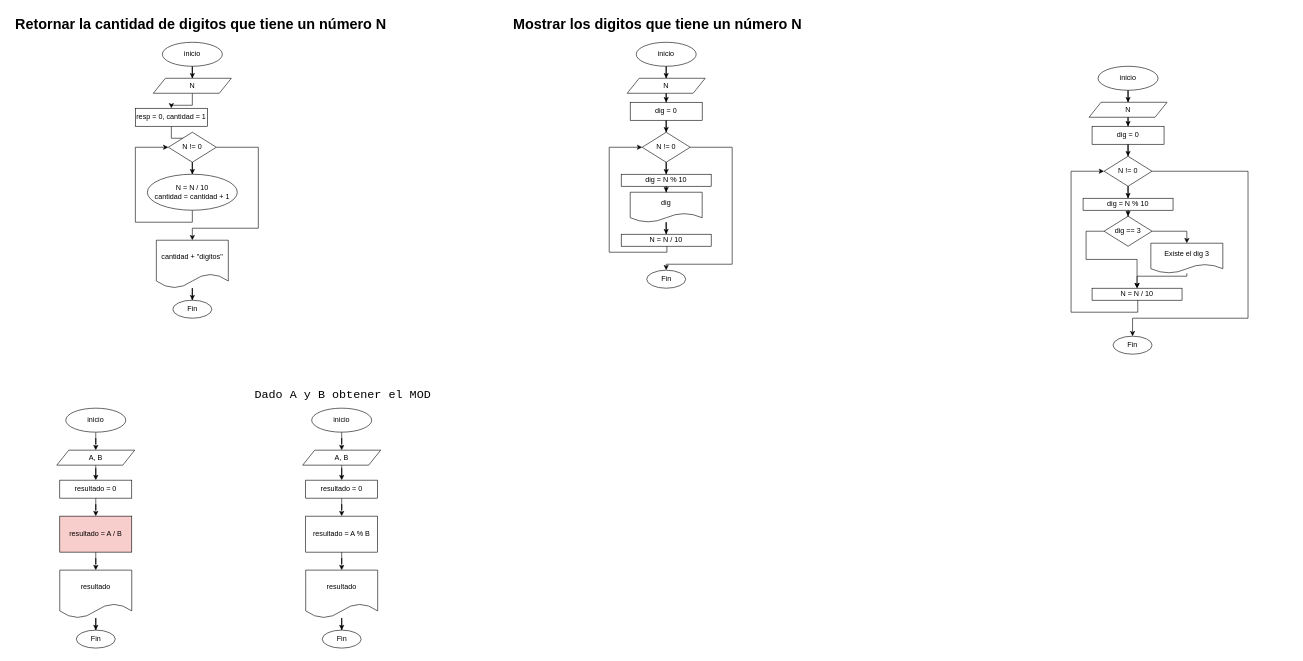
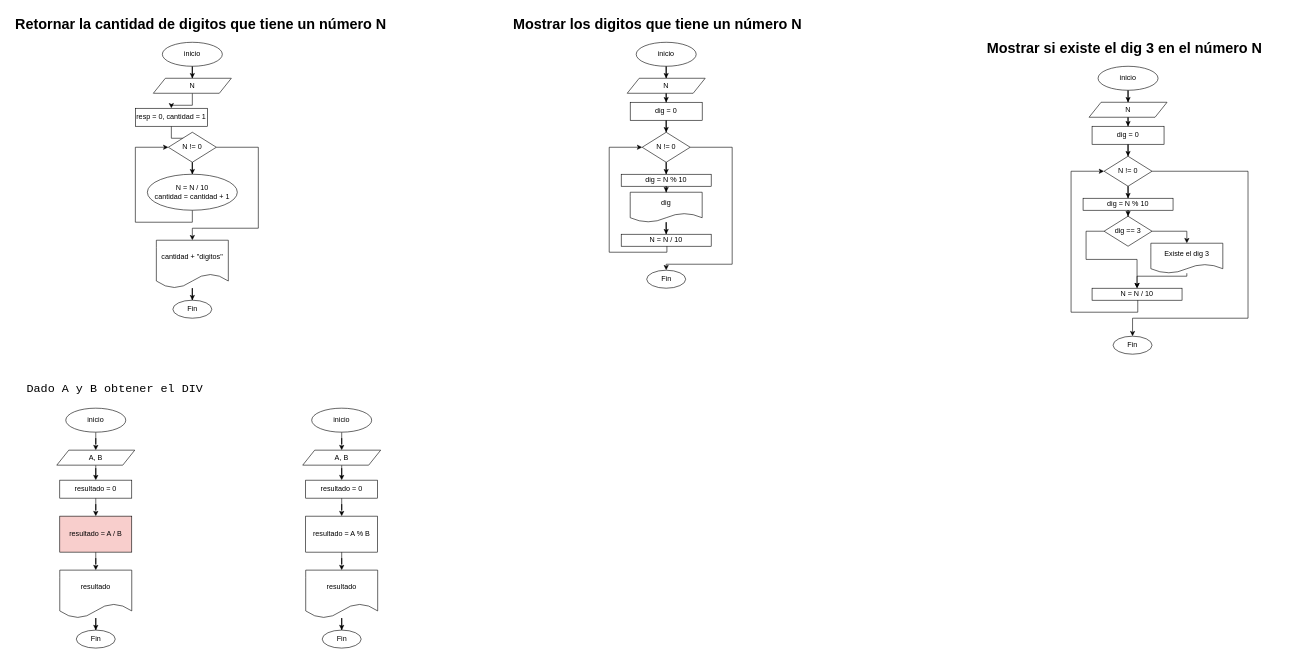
  <mxCell id="0" />
  <mxCell id="1" parent="0" />
  <mxCell id="2" value="&lt;h1&gt;Retornar la cantidad de digitos que tiene un número N&lt;/h1&gt;" style="text;html=1;strokeColor=none;fillColor=none;spacing=5;spacingTop=-20;whiteSpace=wrap;overflow=hidden;rounded=0;" vertex="1" parent="1"><mxGeometry x="20" y="20" width="650" height="50" as="geometry" /></mxCell>
- <mxCell id="4" value="&lt;h1&gt;&lt;div style=&quot;background-color: rgb(255, 255, 255); font-family: Consolas, &amp;quot;Courier New&amp;quot;, monospace; font-weight: normal; font-size: 19.6px; line-height: 26px;&quot;&gt;Dado A y B obtener el MOD&lt;/div&gt;&lt;/h1&gt;" style="text;html=1;strokeColor=none;fillColor=none;spacing=5;spacingTop=-20;whiteSpace=wrap;overflow=hidden;rounded=0;" vertex="1" parent="1"><mxGeometry x="419" y="640" width="310" height="40" as="geometry" /></mxCell>
+ <mxCell id="3" value="&lt;h1&gt;&lt;div style=&quot;background-color: rgb(255, 255, 255); font-family: Consolas, &amp;quot;Courier New&amp;quot;, monospace; font-weight: normal; font-size: 19.6px; line-height: 26px;&quot;&gt;Dado A y B obtener el DIV&lt;/div&gt;&lt;/h1&gt;" style="text;html=1;strokeColor=none;fillColor=none;spacing=5;spacingTop=-20;whiteSpace=wrap;overflow=hidden;rounded=0;" vertex="1" parent="1"><mxGeometry x="39" y="630" width="310" height="40" as="geometry" /></mxCell>
  <mxCell id="5" style="edgeStyle=orthogonalEdgeStyle;rounded=0;orthogonalLoop=1;jettySize=auto;html=1;entryX=0.5;entryY=0;entryDx=0;entryDy=0;" edge="1" parent="1" source="6" target="10"><mxGeometry relative="1" as="geometry" /></mxCell>
  <mxCell id="6" value="inicio" style="ellipse;whiteSpace=wrap;html=1;" vertex="1" parent="1"><mxGeometry x="109" y="680" width="100" height="40" as="geometry" /></mxCell>
  <mxCell id="7" style="edgeStyle=orthogonalEdgeStyle;rounded=0;orthogonalLoop=1;jettySize=auto;html=1;" edge="1" parent="1" source="8" target="12"><mxGeometry relative="1" as="geometry" /></mxCell>
  <mxCell id="8" value="inicio" style="ellipse;whiteSpace=wrap;html=1;" vertex="1" parent="1"><mxGeometry x="519" y="680" width="100" height="40" as="geometry" /></mxCell>
  <mxCell id="9" style="edgeStyle=orthogonalEdgeStyle;rounded=0;orthogonalLoop=1;jettySize=auto;html=1;" edge="1" parent="1" source="10" target="14"><mxGeometry relative="1" as="geometry" /></mxCell>
  <mxCell id="10" value="A, B" style="shape=parallelogram;perimeter=parallelogramPerimeter;whiteSpace=wrap;html=1;fixedSize=1;" vertex="1" parent="1"><mxGeometry x="94" y="750" width="130" height="25" as="geometry" /></mxCell>
  <mxCell id="11" style="edgeStyle=orthogonalEdgeStyle;rounded=0;orthogonalLoop=1;jettySize=auto;html=1;" edge="1" parent="1" source="12" target="16"><mxGeometry relative="1" as="geometry" /></mxCell>
  <mxCell id="12" value="A, B" style="shape=parallelogram;perimeter=parallelogramPerimeter;whiteSpace=wrap;html=1;fixedSize=1;" vertex="1" parent="1"><mxGeometry x="504" y="750" width="130" height="25" as="geometry" /></mxCell>
  <mxCell id="13" style="edgeStyle=orthogonalEdgeStyle;rounded=0;orthogonalLoop=1;jettySize=auto;html=1;entryX=0.5;entryY=0;entryDx=0;entryDy=0;" edge="1" parent="1" source="14" target="18"><mxGeometry relative="1" as="geometry" /></mxCell>
  <mxCell id="14" value="resultado = 0" style="rounded=0;whiteSpace=wrap;html=1;" vertex="1" parent="1"><mxGeometry x="99" y="800" width="120" height="30" as="geometry" /></mxCell>
  <mxCell id="15" style="edgeStyle=orthogonalEdgeStyle;rounded=0;orthogonalLoop=1;jettySize=auto;html=1;entryX=0.5;entryY=0;entryDx=0;entryDy=0;" edge="1" parent="1" source="16" target="22"><mxGeometry relative="1" as="geometry" /></mxCell>
  <mxCell id="16" value="resultado = 0" style="rounded=0;whiteSpace=wrap;html=1;" vertex="1" parent="1"><mxGeometry x="509" y="800" width="120" height="30" as="geometry" /></mxCell>
  <mxCell id="17" style="edgeStyle=orthogonalEdgeStyle;rounded=0;orthogonalLoop=1;jettySize=auto;html=1;entryX=0.5;entryY=0;entryDx=0;entryDy=0;" edge="1" parent="1" source="18" target="20"><mxGeometry relative="1" as="geometry" /></mxCell>
  <mxCell id="18" value="resultado = A / B" style="rounded=0;whiteSpace=wrap;html=1;fillColor=#f8cecc;" vertex="1" parent="1"><mxGeometry x="99" y="860" width="120" height="60" as="geometry" /></mxCell>
  <mxCell id="19" style="edgeStyle=orthogonalEdgeStyle;rounded=0;orthogonalLoop=1;jettySize=auto;html=1;" edge="1" parent="1" source="20" target="25"><mxGeometry relative="1" as="geometry" /></mxCell>
  <mxCell id="20" value="resultado" style="shape=document;whiteSpace=wrap;html=1;boundedLbl=1;" vertex="1" parent="1"><mxGeometry x="99" y="950" width="120" height="80" as="geometry" /></mxCell>
  <mxCell id="21" style="edgeStyle=orthogonalEdgeStyle;rounded=0;orthogonalLoop=1;jettySize=auto;html=1;entryX=0.5;entryY=0;entryDx=0;entryDy=0;" edge="1" parent="1" source="22" target="24"><mxGeometry relative="1" as="geometry" /></mxCell>
  <mxCell id="22" value="resultado = A % B" style="rounded=0;whiteSpace=wrap;html=1;" vertex="1" parent="1"><mxGeometry x="509" y="860" width="120" height="60" as="geometry" /></mxCell>
  <mxCell id="23" style="edgeStyle=orthogonalEdgeStyle;rounded=0;orthogonalLoop=1;jettySize=auto;html=1;" edge="1" parent="1" source="24" target="26"><mxGeometry relative="1" as="geometry" /></mxCell>
  <mxCell id="24" value="resultado" style="shape=document;whiteSpace=wrap;html=1;boundedLbl=1;" vertex="1" parent="1"><mxGeometry x="509" y="950" width="120" height="80" as="geometry" /></mxCell>
  <mxCell id="25" value="Fin" style="ellipse;whiteSpace=wrap;html=1;" vertex="1" parent="1"><mxGeometry x="126.5" y="1050" width="65" height="30" as="geometry" /></mxCell>
  <mxCell id="26" value="Fin" style="ellipse;whiteSpace=wrap;html=1;" vertex="1" parent="1"><mxGeometry x="536.5" y="1050" width="65" height="30" as="geometry" /></mxCell>
  <mxCell id="27" style="edgeStyle=orthogonalEdgeStyle;rounded=0;orthogonalLoop=1;jettySize=auto;html=1;entryX=0.5;entryY=0;entryDx=0;entryDy=0;" edge="1" parent="1" source="28" target="30"><mxGeometry relative="1" as="geometry" /></mxCell>
  <mxCell id="28" value="inicio" style="ellipse;whiteSpace=wrap;html=1;" vertex="1" parent="1"><mxGeometry x="270" y="70" width="100" height="40" as="geometry" /></mxCell>
  <mxCell id="29" style="edgeStyle=orthogonalEdgeStyle;rounded=0;orthogonalLoop=1;jettySize=auto;html=1;entryX=0.5;entryY=0;entryDx=0;entryDy=0;" edge="1" parent="1" source="30" target="32"><mxGeometry relative="1" as="geometry" /></mxCell>
  <mxCell id="30" value="N" style="shape=parallelogram;perimeter=parallelogramPerimeter;whiteSpace=wrap;html=1;fixedSize=1;" vertex="1" parent="1"><mxGeometry x="255" y="130" width="130" height="25" as="geometry" /></mxCell>
  <mxCell id="31" style="edgeStyle=orthogonalEdgeStyle;rounded=0;orthogonalLoop=1;jettySize=auto;html=1;entryX=0.5;entryY=0;entryDx=0;entryDy=0;" edge="1" parent="1" source="32" target="35"><mxGeometry relative="1" as="geometry" /></mxCell>
  <mxCell id="32" value="resp = 0, cantidad = 1" style="rounded=0;whiteSpace=wrap;html=1;" vertex="1" parent="1"><mxGeometry x="225" y="180" width="120" height="30" as="geometry" /></mxCell>
  <mxCell id="33" style="edgeStyle=orthogonalEdgeStyle;rounded=0;orthogonalLoop=1;jettySize=auto;html=1;entryX=0.5;entryY=0;entryDx=0;entryDy=0;" edge="1" parent="1" source="35" target="37"><mxGeometry relative="1" as="geometry" /></mxCell>
  <mxCell id="34" style="edgeStyle=orthogonalEdgeStyle;rounded=0;orthogonalLoop=1;jettySize=auto;html=1;entryX=0.5;entryY=0;entryDx=0;entryDy=0;" edge="1" parent="1" source="35" target="39"><mxGeometry relative="1" as="geometry"><mxPoint x="320" y="410" as="targetPoint" /><Array as="points"><mxPoint x="430" y="245" /><mxPoint x="430" y="380" /><mxPoint x="320" y="380" /></Array></mxGeometry></mxCell>
  <mxCell id="35" value="N != 0" style="rhombus;whiteSpace=wrap;html=1;" vertex="1" parent="1"><mxGeometry x="280" y="220" width="80" height="50" as="geometry" /></mxCell>
  <mxCell id="36" style="edgeStyle=orthogonalEdgeStyle;rounded=0;orthogonalLoop=1;jettySize=auto;html=1;entryX=0;entryY=0.5;entryDx=0;entryDy=0;" edge="1" parent="1" source="37" target="35"><mxGeometry relative="1" as="geometry"><Array as="points"><mxPoint x="320" y="370" /><mxPoint x="225" y="370" /><mxPoint x="225" y="245" /></Array></mxGeometry></mxCell>
  <mxCell id="37" value="N = N / 10&lt;br&gt;cantidad = cantidad + 1" style="ellipse;whiteSpace=wrap;html=1;" vertex="1" parent="1"><mxGeometry x="245" y="290" width="150" height="60" as="geometry" /></mxCell>
  <mxCell id="38" style="edgeStyle=orthogonalEdgeStyle;rounded=0;orthogonalLoop=1;jettySize=auto;html=1;" edge="1" parent="1" source="39" target="40"><mxGeometry relative="1" as="geometry" /></mxCell>
  <mxCell id="39" value="cantidad + &quot;digitos&quot;" style="shape=document;whiteSpace=wrap;html=1;boundedLbl=1;" vertex="1" parent="1"><mxGeometry x="260" y="400" width="120" height="80" as="geometry" /></mxCell>
  <mxCell id="40" value="Fin" style="ellipse;whiteSpace=wrap;html=1;" vertex="1" parent="1"><mxGeometry x="287.5" y="500" width="65" height="30" as="geometry" /></mxCell>
  <mxCell id="41" value="&lt;h1&gt;Mostrar los digitos que tiene un número N&lt;/h1&gt;" style="text;html=1;strokeColor=none;fillColor=none;spacing=5;spacingTop=-20;whiteSpace=wrap;overflow=hidden;rounded=0;" vertex="1" parent="1"><mxGeometry x="850" y="20" width="510" height="50" as="geometry" /></mxCell>
  <mxCell id="42" style="edgeStyle=orthogonalEdgeStyle;rounded=0;orthogonalLoop=1;jettySize=auto;html=1;entryX=0.5;entryY=0;entryDx=0;entryDy=0;" edge="1" parent="1" source="43" target="45"><mxGeometry relative="1" as="geometry" /></mxCell>
  <mxCell id="43" value="inicio" style="ellipse;whiteSpace=wrap;html=1;" vertex="1" parent="1"><mxGeometry x="1060" y="70" width="100" height="40" as="geometry" /></mxCell>
  <mxCell id="44" style="edgeStyle=orthogonalEdgeStyle;rounded=0;orthogonalLoop=1;jettySize=auto;html=1;entryX=0.5;entryY=0;entryDx=0;entryDy=0;" edge="1" parent="1" source="45" target="47"><mxGeometry relative="1" as="geometry" /></mxCell>
  <mxCell id="45" value="N" style="shape=parallelogram;perimeter=parallelogramPerimeter;whiteSpace=wrap;html=1;fixedSize=1;" vertex="1" parent="1"><mxGeometry x="1045" y="130" width="130" height="25" as="geometry" /></mxCell>
  <mxCell id="46" style="edgeStyle=orthogonalEdgeStyle;rounded=0;orthogonalLoop=1;jettySize=auto;html=1;entryX=0.5;entryY=0;entryDx=0;entryDy=0;" edge="1" parent="1" source="47" target="50"><mxGeometry relative="1" as="geometry" /></mxCell>
  <mxCell id="47" value="dig = 0" style="rounded=0;whiteSpace=wrap;html=1;" vertex="1" parent="1"><mxGeometry x="1050" y="170" width="120" height="30" as="geometry" /></mxCell>
  <mxCell id="48" style="edgeStyle=orthogonalEdgeStyle;rounded=0;orthogonalLoop=1;jettySize=auto;html=1;entryX=0.5;entryY=0;entryDx=0;entryDy=0;" edge="1" parent="1" source="50" target="53"><mxGeometry relative="1" as="geometry" /></mxCell>
  <mxCell id="49" style="edgeStyle=orthogonalEdgeStyle;rounded=0;orthogonalLoop=1;jettySize=auto;html=1;entryX=0.5;entryY=0;entryDx=0;entryDy=0;exitX=1;exitY=0.5;exitDx=0;exitDy=0;" edge="1" parent="1" source="50" target="54"><mxGeometry relative="1" as="geometry"><mxPoint x="1110" y="410" as="targetPoint" /><Array as="points"><mxPoint x="1220" y="245" /><mxPoint x="1220" y="440" /><mxPoint x="1110" y="440" /><mxPoint x="1110" y="450" /></Array></mxGeometry></mxCell>
  <mxCell id="50" value="N != 0" style="rhombus;whiteSpace=wrap;html=1;" vertex="1" parent="1"><mxGeometry x="1070" y="220" width="80" height="50" as="geometry" /></mxCell>
  <mxCell id="51" style="edgeStyle=orthogonalEdgeStyle;rounded=0;orthogonalLoop=1;jettySize=auto;html=1;entryX=0;entryY=0.5;entryDx=0;entryDy=0;exitX=0.508;exitY=0.835;exitDx=0;exitDy=0;exitPerimeter=0;" edge="1" parent="1" source="57" target="50"><mxGeometry relative="1" as="geometry"><Array as="points"><mxPoint x="1111" y="420" /><mxPoint x="1015" y="420" /><mxPoint x="1015" y="245" /></Array></mxGeometry></mxCell>
  <mxCell id="52" style="edgeStyle=orthogonalEdgeStyle;rounded=0;orthogonalLoop=1;jettySize=auto;html=1;entryX=0.5;entryY=0;entryDx=0;entryDy=0;" edge="1" parent="1" source="53" target="56"><mxGeometry relative="1" as="geometry" /></mxCell>
  <mxCell id="53" value="dig = N % 10" style="rounded=0;whiteSpace=wrap;html=1;" vertex="1" parent="1"><mxGeometry x="1035" y="290" width="150" height="20" as="geometry" /></mxCell>
  <mxCell id="54" value="Fin" style="ellipse;whiteSpace=wrap;html=1;" vertex="1" parent="1"><mxGeometry x="1077.5" y="450" width="65" height="30" as="geometry" /></mxCell>
  <mxCell id="55" style="edgeStyle=orthogonalEdgeStyle;rounded=0;orthogonalLoop=1;jettySize=auto;html=1;" edge="1" parent="1" source="56" target="57"><mxGeometry relative="1" as="geometry" /></mxCell>
  <mxCell id="56" value="dig" style="shape=document;whiteSpace=wrap;html=1;boundedLbl=1;" vertex="1" parent="1"><mxGeometry x="1050" y="320" width="120" height="50" as="geometry" /></mxCell>
  <mxCell id="57" value="N = N / 10" style="rounded=0;whiteSpace=wrap;html=1;" vertex="1" parent="1"><mxGeometry x="1035" y="390" width="150" height="20" as="geometry" /></mxCell>
+ <mxCell id="58" value="&lt;h1&gt;Mostrar si existe el dig 3 en el número N&lt;/h1&gt;" style="text;html=1;strokeColor=none;fillColor=none;spacing=5;spacingTop=-20;whiteSpace=wrap;overflow=hidden;rounded=0;" vertex="1" parent="1"><mxGeometry x="1640" y="60" width="510" height="50" as="geometry" /></mxCell>
  <mxCell id="59" style="edgeStyle=orthogonalEdgeStyle;rounded=0;orthogonalLoop=1;jettySize=auto;html=1;entryX=0.5;entryY=0;entryDx=0;entryDy=0;" edge="1" parent="1" source="60" target="62"><mxGeometry relative="1" as="geometry" /></mxCell>
  <mxCell id="60" value="inicio" style="ellipse;whiteSpace=wrap;html=1;" vertex="1" parent="1"><mxGeometry x="1830" y="110" width="100" height="40" as="geometry" /></mxCell>
  <mxCell id="61" style="edgeStyle=orthogonalEdgeStyle;rounded=0;orthogonalLoop=1;jettySize=auto;html=1;entryX=0.5;entryY=0;entryDx=0;entryDy=0;" edge="1" parent="1" source="62" target="64"><mxGeometry relative="1" as="geometry" /></mxCell>
  <mxCell id="62" value="N" style="shape=parallelogram;perimeter=parallelogramPerimeter;whiteSpace=wrap;html=1;fixedSize=1;" vertex="1" parent="1"><mxGeometry x="1815" y="170" width="130" height="25" as="geometry" /></mxCell>
  <mxCell id="63" style="edgeStyle=orthogonalEdgeStyle;rounded=0;orthogonalLoop=1;jettySize=auto;html=1;entryX=0.5;entryY=0;entryDx=0;entryDy=0;" edge="1" parent="1" source="64" target="67"><mxGeometry relative="1" as="geometry" /></mxCell>
  <mxCell id="64" value="dig = 0" style="rounded=0;whiteSpace=wrap;html=1;" vertex="1" parent="1"><mxGeometry x="1820" y="210" width="120" height="30" as="geometry" /></mxCell>
  <mxCell id="65" style="edgeStyle=orthogonalEdgeStyle;rounded=0;orthogonalLoop=1;jettySize=auto;html=1;entryX=0.5;entryY=0;entryDx=0;entryDy=0;" edge="1" parent="1" source="67" target="70"><mxGeometry relative="1" as="geometry" /></mxCell>
  <mxCell id="66" style="edgeStyle=orthogonalEdgeStyle;rounded=0;orthogonalLoop=1;jettySize=auto;html=1;entryX=0.5;entryY=0;entryDx=0;entryDy=0;exitX=1;exitY=0.5;exitDx=0;exitDy=0;" edge="1" parent="1" source="67" target="71"><mxGeometry relative="1" as="geometry"><mxPoint x="1880" y="450" as="targetPoint" /><Array as="points"><mxPoint x="2080" y="285" /><mxPoint x="2080" y="530" /><mxPoint x="1888" y="530" /></Array></mxGeometry></mxCell>
  <mxCell id="67" value="N != 0" style="rhombus;whiteSpace=wrap;html=1;" vertex="1" parent="1"><mxGeometry x="1840" y="260" width="80" height="50" as="geometry" /></mxCell>
  <mxCell id="68" style="edgeStyle=orthogonalEdgeStyle;rounded=0;orthogonalLoop=1;jettySize=auto;html=1;entryX=0;entryY=0.5;entryDx=0;entryDy=0;exitX=0.508;exitY=0.835;exitDx=0;exitDy=0;exitPerimeter=0;" edge="1" parent="1" source="74" target="67"><mxGeometry relative="1" as="geometry"><Array as="points"><mxPoint x="1896" y="520" /><mxPoint x="1785" y="520" /><mxPoint x="1785" y="285" /></Array></mxGeometry></mxCell>
  <mxCell id="69" style="edgeStyle=orthogonalEdgeStyle;rounded=0;orthogonalLoop=1;jettySize=auto;html=1;" edge="1" parent="1" source="70" target="77"><mxGeometry relative="1" as="geometry" /></mxCell>
  <mxCell id="70" value="dig = N % 10" style="rounded=0;whiteSpace=wrap;html=1;" vertex="1" parent="1"><mxGeometry x="1805" y="330" width="150" height="20" as="geometry" /></mxCell>
  <mxCell id="71" value="Fin" style="ellipse;whiteSpace=wrap;html=1;" vertex="1" parent="1"><mxGeometry x="1855" y="560" width="65" height="30" as="geometry" /></mxCell>
  <mxCell id="72" style="edgeStyle=orthogonalEdgeStyle;rounded=0;orthogonalLoop=1;jettySize=auto;html=1;entryX=0.5;entryY=0;entryDx=0;entryDy=0;" edge="1" parent="1" source="73" target="74"><mxGeometry relative="1" as="geometry"><Array as="points"><mxPoint x="1978" y="460" /><mxPoint x="1895" y="460" /></Array></mxGeometry></mxCell>
  <mxCell id="73" value="Existe el dig 3" style="shape=document;whiteSpace=wrap;html=1;boundedLbl=1;" vertex="1" parent="1"><mxGeometry x="1918" y="405" width="120" height="50" as="geometry" /></mxCell>
  <mxCell id="74" value="N = N / 10" style="rounded=0;whiteSpace=wrap;html=1;" vertex="1" parent="1"><mxGeometry x="1820" y="480" width="150" height="20" as="geometry" /></mxCell>
  <mxCell id="75" style="edgeStyle=orthogonalEdgeStyle;rounded=0;orthogonalLoop=1;jettySize=auto;html=1;entryX=0.5;entryY=0;entryDx=0;entryDy=0;" edge="1" parent="1" source="77" target="73"><mxGeometry relative="1" as="geometry"><mxPoint x="1960" y="420" as="targetPoint" /><Array as="points"><mxPoint x="1978" y="385" /></Array></mxGeometry></mxCell>
  <mxCell id="76" style="edgeStyle=orthogonalEdgeStyle;rounded=0;orthogonalLoop=1;jettySize=auto;html=1;entryX=0.5;entryY=0;entryDx=0;entryDy=0;" edge="1" parent="1" source="77" target="74"><mxGeometry relative="1" as="geometry"><Array as="points"><mxPoint x="1810" y="385" /><mxPoint x="1810" y="432" /><mxPoint x="1895" y="432" /></Array></mxGeometry></mxCell>
  <mxCell id="77" value="dig == 3" style="rhombus;whiteSpace=wrap;html=1;" vertex="1" parent="1"><mxGeometry x="1840" y="360" width="80" height="50" as="geometry" /></mxCell>
